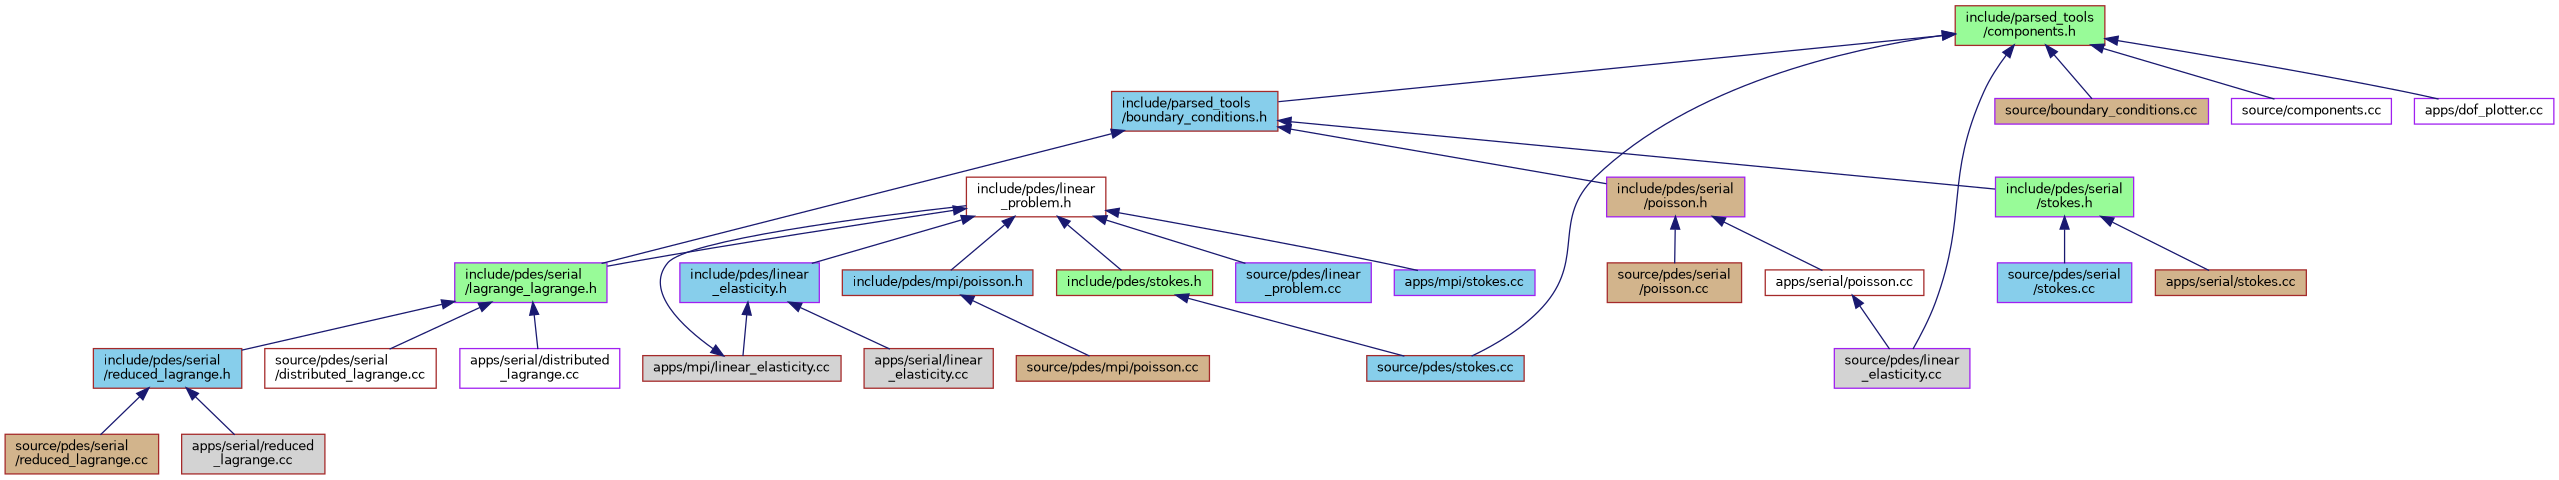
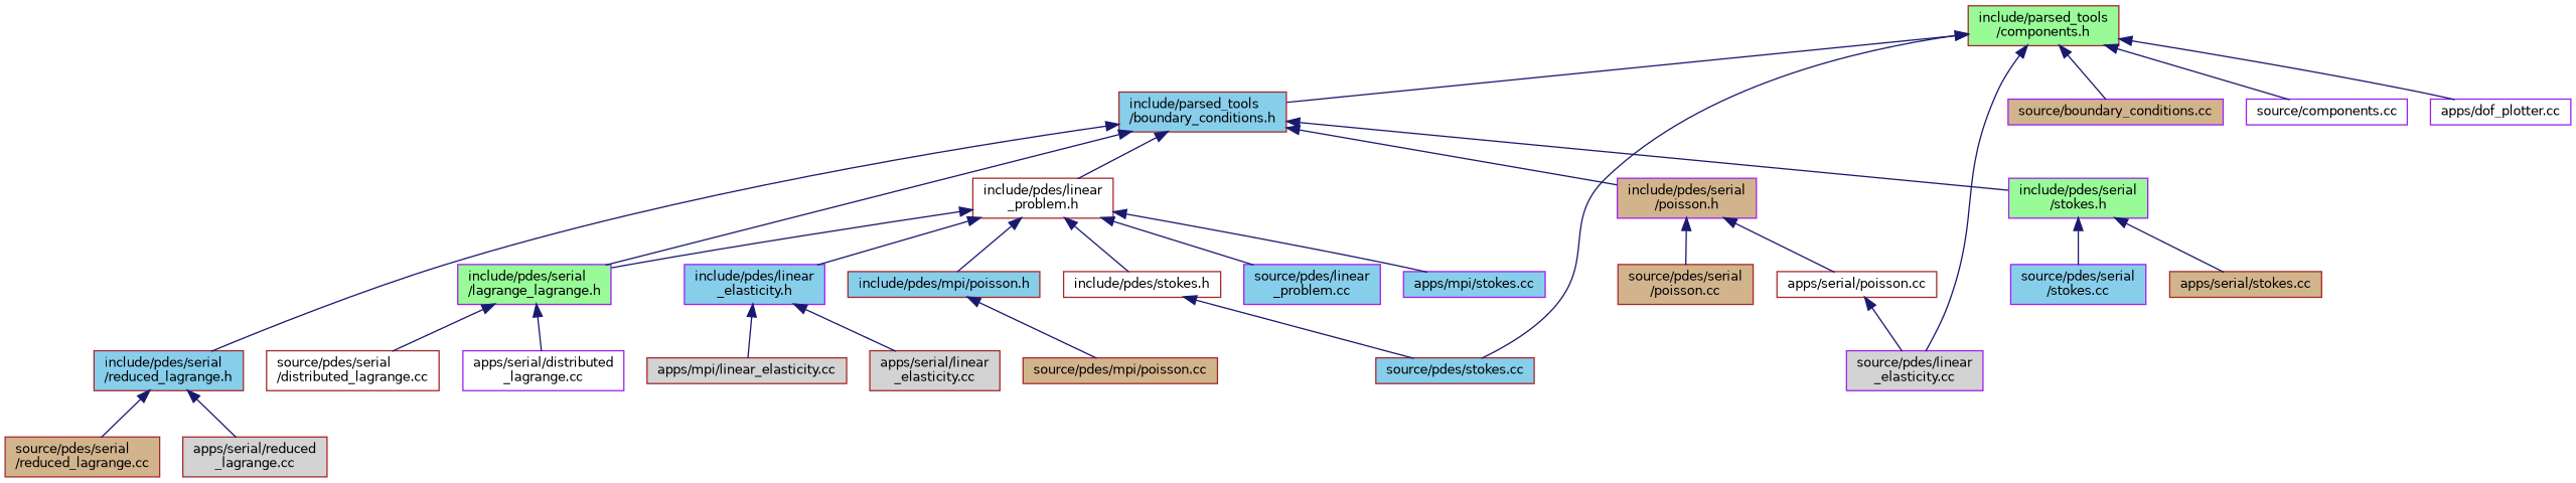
  digraph {
    node [color=brown fillcolor=skyblue fontname=Helvetica fontsize=10 shape=record style=filled]
    edge [color=midnightblue dir=back fontname=Helvetica fontsize=10 labelfontname=Helvetica labelfontsize=10 style=solid]
    n1 [fillcolor=palegreen fontcolor=black height=0.2 label="include/parsed_tools\l/components.h" width=0.4]
    n2 [height=0.2 label="include/parsed_tools\l/boundary_conditions.h" width=0.4]
    n3 [color=purple fillcolor=lightgrey height=0.2 label="source/pdes/linear\l_elasticity.cc" width=0.4]
    n4 [height=0.2 label="source/pdes/stokes.cc" width=0.4]
    n5 [color=purple fillcolor=tan height=0.2 label="source/boundary_conditions.cc" width=0.4]
    n6 [color=purple fillcolor=white height=0.2 label="source/components.cc" width=0.4]
    n7 [color=purple fillcolor=white height=0.2 label="apps/dof_plotter.cc" width=0.4]
    n8 [fillcolor=white height=0.2 label="include/pdes/linear\l_problem.h" width=0.4]
    n9 [color=purple fillcolor=palegreen height=0.2 label="include/pdes/serial\l/lagrange_lagrange.h" width=0.4]
    n10 [color=purple fillcolor=tan height=0.2 label="include/pdes/serial\l/poisson.h" width=0.4]
    n11 [height=0.2 label="include/pdes/serial\l/reduced_lagrange.h" width=0.4]
    n12 [color=purple fillcolor=palegreen height=0.2 label="include/pdes/serial\l/stokes.h" width=0.4]
    n13 [color=purple height=0.2 label="include/pdes/linear\l_elasticity.h" width=0.4]
    n14 [height=0.2 label="include/pdes/mpi/poisson.h" width=0.4]
-   n15 [fillcolor=palegreen height=0.2 label="include/pdes/stokes.h" width=0.4]
+   n15 [fillcolor=white height=0.2 label="include/pdes/stokes.h" width=0.4]
    n16 [color=purple height=0.2 label="source/pdes/linear\l_problem.cc" width=0.4]
    n17 [color=purple height=0.2 label="apps/mpi/stokes.cc" width=0.4]
    n18 [fillcolor=white height=0.2 label="source/pdes/serial\l/distributed_lagrange.cc" width=0.4]
    n19 [color=purple fillcolor=white height=0.2 label="apps/serial/distributed\l_lagrange.cc" width=0.4]
    n20 [fillcolor=tan height=0.2 label="source/pdes/serial\l/poisson.cc" width=0.4]
    n21 [fillcolor=white height=0.2 label="apps/serial/poisson.cc" width=0.4]
    n22 [fillcolor=tan height=0.2 label="source/pdes/serial\l/reduced_lagrange.cc" width=0.4]
    n23 [fillcolor=lightgrey height=0.2 label="apps/serial/reduced\l_lagrange.cc" width=0.4]
    n24 [color=purple height=0.2 label="source/pdes/serial\l/stokes.cc" width=0.4]
    n25 [fillcolor=tan height=0.2 label="apps/serial/stokes.cc" width=0.4]
    n26 [fillcolor=lightgrey height=0.2 label="apps/mpi/linear_elasticity.cc" width=0.4]
    n27 [fillcolor=lightgrey height=0.2 label="apps/serial/linear\l_elasticity.cc" width=0.4]
    n28 [fillcolor=tan height=0.2 label="source/pdes/mpi/poisson.cc" width=0.4]
    n1 -> n2
    n1 -> n3
    n1 -> n4
    n1 -> n5
    n1 -> n6
    n1 -> n7
-   n26 -> n8
+   n2 -> n8
    n2 -> n9
    n2 -> n10
-   n9 -> n11
+   n2 -> n11
    n2 -> n12
    n8 -> n9
    n8 -> n13
    n8 -> n14
    n8 -> n15
    n8 -> n16
    n8 -> n17
    n9 -> n18
    n9 -> n19
    n10 -> n20
    n10 -> n21
    n11 -> n22
    n11 -> n23
    n12 -> n24
    n12 -> n25
    n13 -> n26
    n13 -> n27
    n14 -> n28
    n15 -> n4
    n21 -> n3
  }
